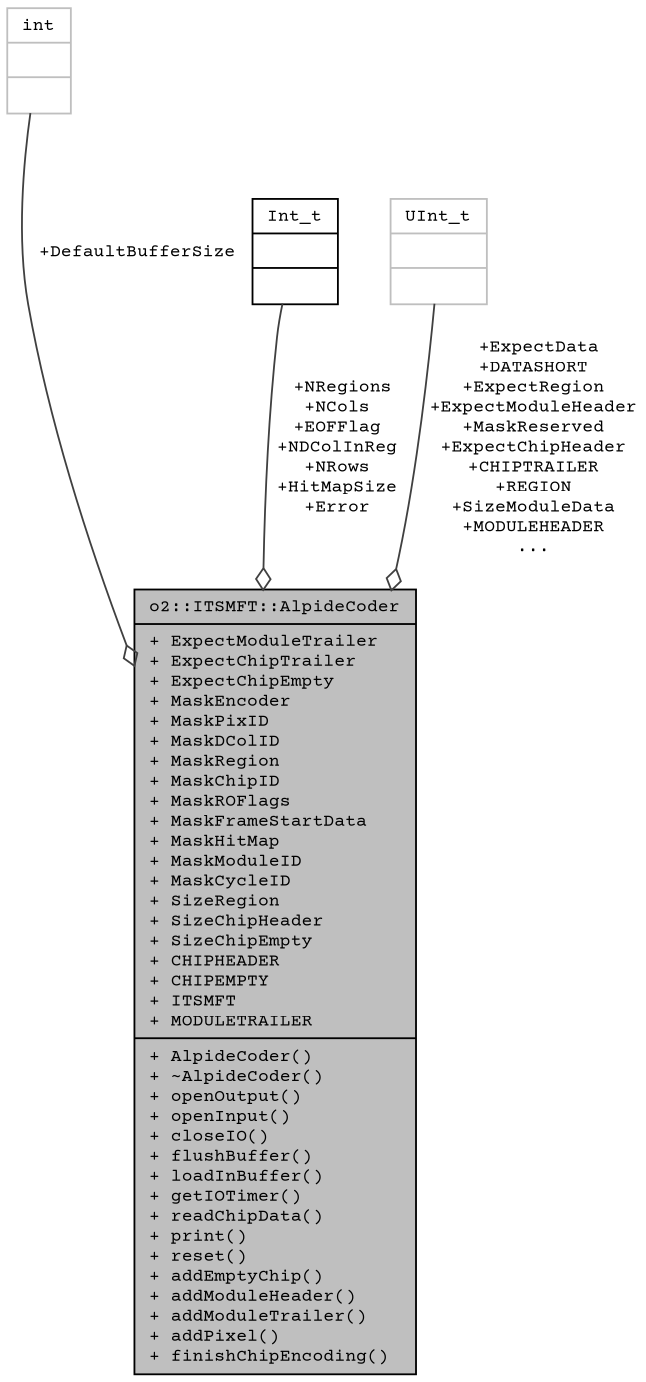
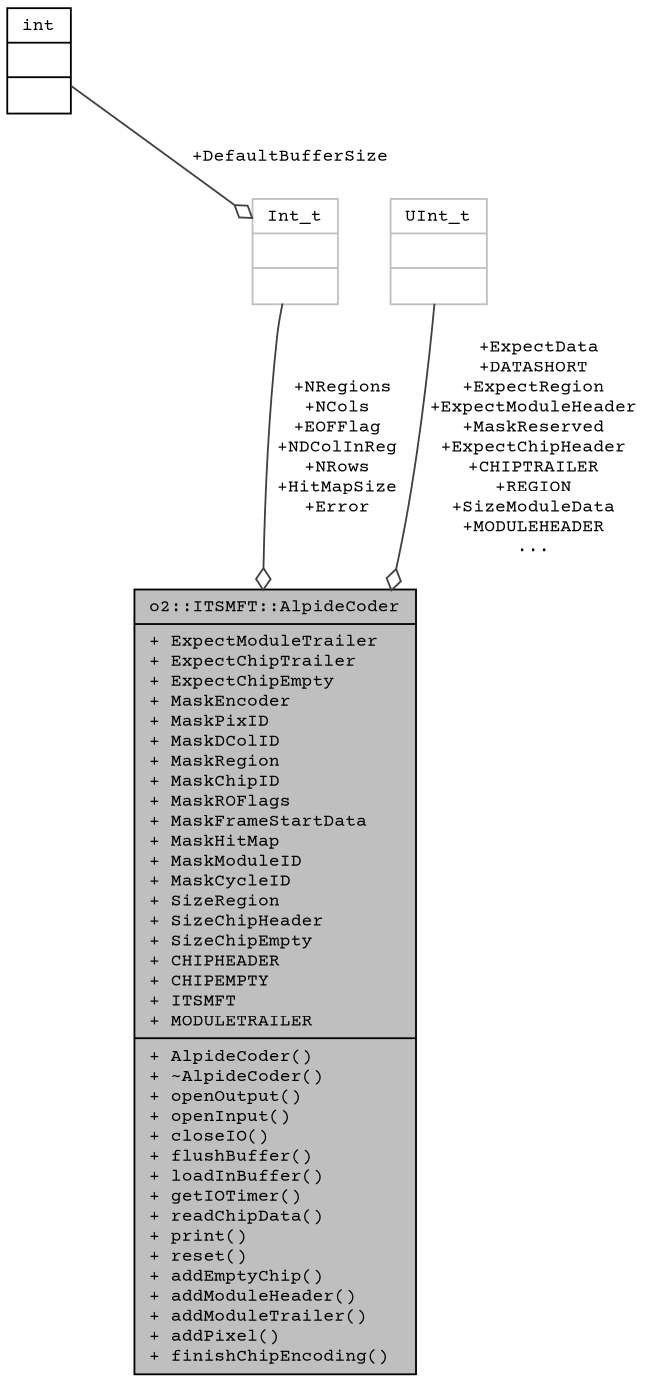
  digraph {
    fontname="Courier Prime"
    node [color=black fontname="Courier Prime" fontsize=10 shape=record]
    edge [arrowhead=odiamond color=grey25 fontname="Courier Prime" fontsize=10 labelfontname=Helvetica labelfontsize=10 style=solid]
    n1 [fillcolor=grey75 fontcolor=black height=0.2 label="{o2::ITSMFT::AlpideCoder\n|+ ExpectModuleTrailer\l+ ExpectChipTrailer\l+ ExpectChipEmpty\l+ MaskEncoder\l+ MaskPixID\l+ MaskDColID\l+ MaskRegion\l+ MaskChipID\l+ MaskROFlags\l+ MaskFrameStartData\l+ MaskHitMap\l+ MaskModuleID\l+ MaskCycleID\l+ SizeRegion\l+ SizeChipHeader\l+ SizeChipEmpty\l+ CHIPHEADER\l+ CHIPEMPTY\l+ ITSMFT\l+ MODULETRAILER\l|+ AlpideCoder()\l+ ~AlpideCoder()\l+ openOutput()\l+ openInput()\l+ closeIO()\l+ flushBuffer()\l+ loadInBuffer()\l+ getIOTimer()\l+ readChipData()\l+ print()\l+ reset()\l+ addEmptyChip()\l+ addModuleHeader()\l+ addModuleTrailer()\l+ addPixel()\l+ finishChipEncoding()\l}" style=filled width=0.4]
-   n2 [color=grey75 height=0.2 label="{int\n||}" width=0.4]
-   n3 [height=0.2 label="{Int_t\n||}" width=0.4]
+   n2 [height=0.2 label="{int\n||}" width=0.4]
+   n3 [color=grey75 height=0.2 label="{Int_t\n||}" width=0.4]
    n4 [color=grey75 height=0.2 label="{UInt_t\n||}" width=0.4]
-   n2 -> n1 [label=" +DefaultBufferSize"]
+   n2 -> n3 [label=" +DefaultBufferSize"]
    n3 -> n1 [label=" +NRegions\n+NCols\n+EOFFlag\n+NDColInReg\n+NRows\n+HitMapSize\n+Error"]
    n4 -> n1 [label=" +ExpectData\n+DATASHORT\n+ExpectRegion\n+ExpectModuleHeader\n+MaskReserved\n+ExpectChipHeader\n+CHIPTRAILER\n+REGION\n+SizeModuleData\n+MODULEHEADER\n..."]
  }
